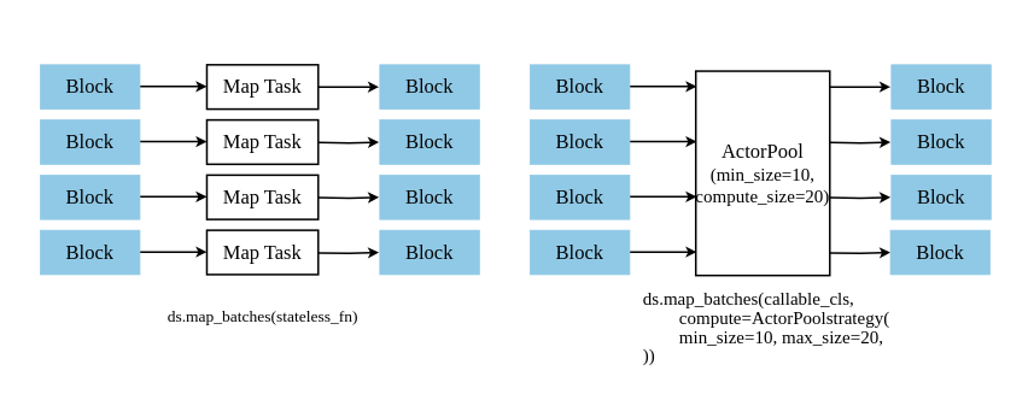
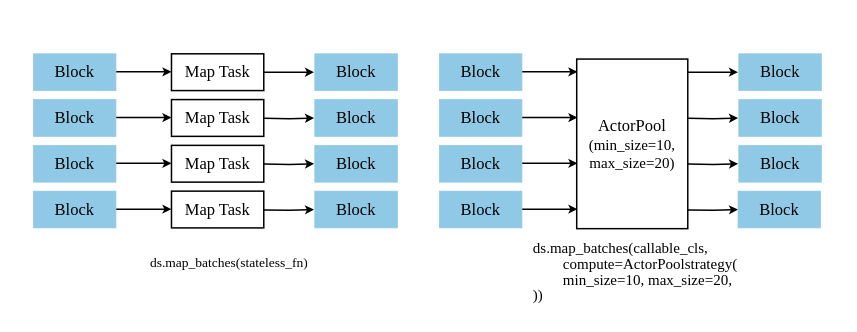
  <mxCell id="0" />
  <mxCell id="1" parent="0" />
  <mxCell id="2" value="" style="rounded=0;whiteSpace=wrap;html=1;strokeColor=none;fillColor=none;" parent="1" vertex="1"><mxGeometry x="20" y="20" width="1100" height="400" as="geometry" /></mxCell>
  <mxCell id="3" value="" style="endArrow=classic;html=1;rounded=0;strokeWidth=2;fontSize=22;" parent="1" edge="1"><mxGeometry width="50" height="50" relative="1" as="geometry"><mxPoint x="154" y="95" as="sourcePoint" /><mxPoint x="228" y="95" as="targetPoint" /></mxGeometry></mxCell>
  <mxCell id="4" value="" style="endArrow=classic;html=1;rounded=0;strokeWidth=2;fontSize=22;" parent="1" edge="1"><mxGeometry width="50" height="50" relative="1" as="geometry"><mxPoint x="154" y="156" as="sourcePoint" /><mxPoint x="228" y="156" as="targetPoint" /></mxGeometry></mxCell>
  <mxCell id="5" value="" style="endArrow=classic;html=1;rounded=0;strokeWidth=2;fontSize=22;" parent="1" edge="1"><mxGeometry width="50" height="50" relative="1" as="geometry"><mxPoint x="154" y="217" as="sourcePoint" /><mxPoint x="228" y="217" as="targetPoint" /></mxGeometry></mxCell>
  <mxCell id="6" value="" style="endArrow=classic;html=1;rounded=0;strokeWidth=2;fontSize=22;" parent="1" edge="1"><mxGeometry width="50" height="50" relative="1" as="geometry"><mxPoint x="154" y="278" as="sourcePoint" /><mxPoint x="228" y="278" as="targetPoint" /></mxGeometry></mxCell>
  <mxCell id="7" style="edgeStyle=orthogonalEdgeStyle;rounded=0;orthogonalLoop=1;jettySize=auto;html=1;strokeWidth=2;fontSize=22;" parent="1" source="8" edge="1"><mxGeometry relative="1" as="geometry"><mxPoint x="418" y="95.5" as="targetPoint" /></mxGeometry></mxCell>
  <mxCell id="8" value="&lt;font style=&quot;font-size: 22px;&quot; face=&quot;Times New Roman&quot;&gt;Map Task&lt;/font&gt;" style="rounded=0;whiteSpace=wrap;html=1;strokeWidth=2;fontSize=22;" parent="1" vertex="1"><mxGeometry x="228" y="71" width="123" height="49" as="geometry" /></mxCell>
  <mxCell id="9" value="&lt;font style=&quot;font-size: 22px;&quot; face=&quot;Times New Roman&quot;&gt;Map Task&lt;/font&gt;" style="rounded=0;whiteSpace=wrap;html=1;strokeWidth=2;fontSize=22;" parent="1" vertex="1"><mxGeometry x="228" y="132" width="123" height="49" as="geometry" /></mxCell>
  <mxCell id="10" value="&lt;font style=&quot;font-size: 22px;&quot; face=&quot;Times New Roman&quot;&gt;Map Task&lt;/font&gt;" style="rounded=0;whiteSpace=wrap;html=1;strokeWidth=2;fontSize=22;" parent="1" vertex="1"><mxGeometry x="228" y="193" width="123" height="49" as="geometry" /></mxCell>
  <mxCell id="11" value="&lt;font style=&quot;font-size: 22px;&quot; face=&quot;Times New Roman&quot;&gt;Map Task&lt;/font&gt;" style="rounded=0;whiteSpace=wrap;html=1;strokeWidth=2;fontSize=22;" parent="1" vertex="1"><mxGeometry x="228" y="254" width="123" height="49" as="geometry" /></mxCell>
  <mxCell id="12" value="&lt;font style=&quot;font-size: 22px;&quot; face=&quot;Times New Roman&quot;&gt;Block&lt;/font&gt;" style="rounded=0;whiteSpace=wrap;html=1;fillColor=#90C9E6;strokeColor=#90C9E6;fontSize=22;fontColor=default;" parent="1" vertex="1"><mxGeometry x="419" y="71" width="110" height="49" as="geometry" /></mxCell>
  <mxCell id="13" style="edgeStyle=orthogonalEdgeStyle;rounded=0;orthogonalLoop=1;jettySize=auto;html=1;strokeWidth=2;fontSize=22;" parent="1" edge="1"><mxGeometry relative="1" as="geometry"><mxPoint x="418" y="156.5" as="targetPoint" /><mxPoint x="351" y="157" as="sourcePoint" /></mxGeometry></mxCell>
  <mxCell id="14" value="&lt;font style=&quot;font-size: 22px;&quot; face=&quot;Times New Roman&quot;&gt;Block&lt;/font&gt;" style="rounded=0;whiteSpace=wrap;html=1;fillColor=#90C9E6;strokeColor=#90C9E6;fontSize=22;fontColor=default;" parent="1" vertex="1"><mxGeometry x="419" y="132" width="110" height="49" as="geometry" /></mxCell>
  <mxCell id="15" style="edgeStyle=orthogonalEdgeStyle;rounded=0;orthogonalLoop=1;jettySize=auto;html=1;strokeWidth=2;fontSize=22;" parent="1" edge="1"><mxGeometry relative="1" as="geometry"><mxPoint x="418" y="217.5" as="targetPoint" /><mxPoint x="351" y="218" as="sourcePoint" /></mxGeometry></mxCell>
  <mxCell id="16" value="&lt;font style=&quot;font-size: 22px;&quot; face=&quot;Times New Roman&quot;&gt;Block&lt;/font&gt;" style="rounded=0;whiteSpace=wrap;html=1;fillColor=#90C9E6;strokeColor=#90C9E6;fontSize=22;fontColor=default;" parent="1" vertex="1"><mxGeometry x="419" y="193" width="110" height="49" as="geometry" /></mxCell>
  <mxCell id="17" style="edgeStyle=orthogonalEdgeStyle;rounded=0;orthogonalLoop=1;jettySize=auto;html=1;strokeWidth=2;fontSize=22;" parent="1" edge="1"><mxGeometry relative="1" as="geometry"><mxPoint x="418" y="278.5" as="targetPoint" /><mxPoint x="351" y="279" as="sourcePoint" /></mxGeometry></mxCell>
  <mxCell id="18" value="&lt;font style=&quot;font-size: 22px;&quot; face=&quot;Times New Roman&quot;&gt;Block&lt;/font&gt;" style="rounded=0;whiteSpace=wrap;html=1;fillColor=#90C9E6;strokeColor=#90C9E6;fontSize=22;fontColor=default;" parent="1" vertex="1"><mxGeometry x="419" y="254" width="110" height="49" as="geometry" /></mxCell>
- <mxCell id="19" value="&lt;div style=&quot;&quot;&gt;&lt;font face=&quot;Garamond&quot; style=&quot;font-size: 18px;&quot;&gt;ds.map_batches(stateless_fn)&lt;/font&gt;&lt;br&gt;&lt;/div&gt;" style="text;html=1;strokeColor=none;fillColor=none;align=center;verticalAlign=middle;whiteSpace=wrap;rounded=0;" parent="1" vertex="1"><mxGeometry x="69.5" y="318" width="440" height="62" as="geometry" /></mxCell>
+ <mxCell id="19" value="&lt;div style=&quot;&quot;&gt;&lt;font face=&quot;Garamond&quot; style=&quot;font-size: 18px;&quot;&gt;ds.map_batches(stateless_fn)&lt;/font&gt;&lt;br&gt;&lt;/div&gt;" style="text;html=1;strokeColor=none;fillColor=none;align=center;verticalAlign=middle;whiteSpace=wrap;rounded=0;" parent="1" vertex="1"><mxGeometry x="84.5" y="318" width="440" height="62" as="geometry" /></mxCell>
  <mxCell id="20" value="&lt;font style=&quot;font-size: 22px;&quot; face=&quot;Times New Roman&quot;&gt;Block&lt;/font&gt;" style="rounded=0;whiteSpace=wrap;html=1;fillColor=#90C9E6;strokeColor=#90C9E6;fontSize=22;fontColor=default;" parent="1" vertex="1"><mxGeometry x="44" y="71" width="110" height="49" as="geometry" /></mxCell>
  <mxCell id="21" value="&lt;font style=&quot;font-size: 22px;&quot; face=&quot;Times New Roman&quot;&gt;Block&lt;/font&gt;" style="rounded=0;whiteSpace=wrap;html=1;fillColor=#90C9E6;strokeColor=#90C9E6;fontSize=22;fontColor=default;" parent="1" vertex="1"><mxGeometry x="44" y="132" width="110" height="49" as="geometry" /></mxCell>
  <mxCell id="22" value="&lt;font style=&quot;font-size: 22px;&quot; face=&quot;Times New Roman&quot;&gt;Block&lt;/font&gt;" style="rounded=0;whiteSpace=wrap;html=1;fillColor=#90C9E6;strokeColor=#90C9E6;fontSize=22;fontColor=default;" parent="1" vertex="1"><mxGeometry x="44" y="193" width="110" height="49" as="geometry" /></mxCell>
  <mxCell id="23" value="&lt;font style=&quot;font-size: 22px;&quot; face=&quot;Times New Roman&quot;&gt;Block&lt;/font&gt;" style="rounded=0;whiteSpace=wrap;html=1;fillColor=#90C9E6;strokeColor=#90C9E6;fontSize=22;fontColor=default;" parent="1" vertex="1"><mxGeometry x="44" y="254" width="110" height="49" as="geometry" /></mxCell>
  <mxCell id="24" value="" style="endArrow=classic;html=1;rounded=0;strokeWidth=2;fontSize=22;" parent="1" edge="1"><mxGeometry width="50" height="50" relative="1" as="geometry"><mxPoint x="695" y="95" as="sourcePoint" /><mxPoint x="769" y="95" as="targetPoint" /></mxGeometry></mxCell>
  <mxCell id="25" value="" style="endArrow=classic;html=1;rounded=0;strokeWidth=2;fontSize=22;" parent="1" edge="1"><mxGeometry width="50" height="50" relative="1" as="geometry"><mxPoint x="695" y="156" as="sourcePoint" /><mxPoint x="769" y="156" as="targetPoint" /></mxGeometry></mxCell>
  <mxCell id="26" value="" style="endArrow=classic;html=1;rounded=0;strokeWidth=2;fontSize=22;" parent="1" edge="1"><mxGeometry width="50" height="50" relative="1" as="geometry"><mxPoint x="695" y="217" as="sourcePoint" /><mxPoint x="769" y="217" as="targetPoint" /></mxGeometry></mxCell>
  <mxCell id="27" value="" style="endArrow=classic;html=1;rounded=0;strokeWidth=2;fontSize=22;" parent="1" edge="1"><mxGeometry width="50" height="50" relative="1" as="geometry"><mxPoint x="695" y="278" as="sourcePoint" /><mxPoint x="769" y="278" as="targetPoint" /></mxGeometry></mxCell>
  <mxCell id="28" style="edgeStyle=orthogonalEdgeStyle;rounded=0;orthogonalLoop=1;jettySize=auto;html=1;strokeWidth=2;fontSize=22;" parent="1" edge="1"><mxGeometry relative="1" as="geometry"><mxPoint x="983" y="95.5" as="targetPoint" /><mxPoint x="916" y="95.529" as="sourcePoint" /></mxGeometry></mxCell>
  <mxCell id="29" value="&lt;font style=&quot;font-size: 22px;&quot; face=&quot;Times New Roman&quot;&gt;Block&lt;/font&gt;" style="rounded=0;whiteSpace=wrap;html=1;fillColor=#90C9E6;strokeColor=#90C9E6;fontSize=22;fontColor=default;" parent="1" vertex="1"><mxGeometry x="984" y="71" width="110" height="49" as="geometry" /></mxCell>
  <mxCell id="30" style="edgeStyle=orthogonalEdgeStyle;rounded=0;orthogonalLoop=1;jettySize=auto;html=1;strokeWidth=2;fontSize=22;" parent="1" edge="1"><mxGeometry relative="1" as="geometry"><mxPoint x="983" y="156.5" as="targetPoint" /><mxPoint x="916" y="157" as="sourcePoint" /></mxGeometry></mxCell>
  <mxCell id="31" value="&lt;font style=&quot;font-size: 22px;&quot; face=&quot;Times New Roman&quot;&gt;Block&lt;/font&gt;" style="rounded=0;whiteSpace=wrap;html=1;fillColor=#90C9E6;strokeColor=#90C9E6;fontSize=22;fontColor=default;" parent="1" vertex="1"><mxGeometry x="984" y="132" width="110" height="49" as="geometry" /></mxCell>
  <mxCell id="32" style="edgeStyle=orthogonalEdgeStyle;rounded=0;orthogonalLoop=1;jettySize=auto;html=1;strokeWidth=2;fontSize=22;" parent="1" edge="1"><mxGeometry relative="1" as="geometry"><mxPoint x="983" y="217.5" as="targetPoint" /><mxPoint x="916" y="218" as="sourcePoint" /></mxGeometry></mxCell>
  <mxCell id="33" value="&lt;font style=&quot;font-size: 22px;&quot; face=&quot;Times New Roman&quot;&gt;Block&lt;/font&gt;" style="rounded=0;whiteSpace=wrap;html=1;fillColor=#90C9E6;strokeColor=#90C9E6;fontSize=22;fontColor=default;" parent="1" vertex="1"><mxGeometry x="984" y="193" width="110" height="49" as="geometry" /></mxCell>
  <mxCell id="34" style="edgeStyle=orthogonalEdgeStyle;rounded=0;orthogonalLoop=1;jettySize=auto;html=1;strokeWidth=2;fontSize=22;" parent="1" edge="1"><mxGeometry relative="1" as="geometry"><mxPoint x="983" y="278.5" as="targetPoint" /><mxPoint x="916" y="279" as="sourcePoint" /></mxGeometry></mxCell>
  <mxCell id="35" value="&lt;font style=&quot;font-size: 22px;&quot; face=&quot;Times New Roman&quot;&gt;Block&lt;/font&gt;" style="rounded=0;whiteSpace=wrap;html=1;fillColor=#90C9E6;strokeColor=#90C9E6;fontSize=22;fontColor=default;" parent="1" vertex="1"><mxGeometry x="983" y="254" width="110" height="49" as="geometry" /></mxCell>
  <mxCell id="36" value="&lt;font style=&quot;font-size: 22px;&quot; face=&quot;Times New Roman&quot;&gt;Block&lt;/font&gt;" style="rounded=0;whiteSpace=wrap;html=1;fillColor=#90C9E6;strokeColor=#90C9E6;fontSize=22;fontColor=default;" parent="1" vertex="1"><mxGeometry x="585" y="71" width="110" height="49" as="geometry" /></mxCell>
  <mxCell id="37" value="&lt;font style=&quot;font-size: 22px;&quot; face=&quot;Times New Roman&quot;&gt;Block&lt;/font&gt;" style="rounded=0;whiteSpace=wrap;html=1;fillColor=#90C9E6;strokeColor=#90C9E6;fontSize=22;fontColor=default;" parent="1" vertex="1"><mxGeometry x="585" y="132" width="110" height="49" as="geometry" /></mxCell>
  <mxCell id="38" value="&lt;font style=&quot;font-size: 22px;&quot; face=&quot;Times New Roman&quot;&gt;Block&lt;/font&gt;" style="rounded=0;whiteSpace=wrap;html=1;fillColor=#90C9E6;strokeColor=#90C9E6;fontSize=22;fontColor=default;" parent="1" vertex="1"><mxGeometry x="585" y="193" width="110" height="49" as="geometry" /></mxCell>
  <mxCell id="39" value="&lt;font style=&quot;font-size: 22px;&quot; face=&quot;Times New Roman&quot;&gt;Block&lt;/font&gt;" style="rounded=0;whiteSpace=wrap;html=1;fillColor=#90C9E6;strokeColor=#90C9E6;fontSize=22;fontColor=default;" parent="1" vertex="1"><mxGeometry x="585" y="254" width="110" height="49" as="geometry" /></mxCell>
- <mxCell id="40" value="&lt;font style=&quot;&quot; face=&quot;Times New Roman&quot;&gt;&lt;font style=&quot;font-size: 22px;&quot;&gt;ActorPool&lt;/font&gt;&lt;br&gt;&lt;span style=&quot;font-size: 20px;&quot;&gt;(min_size=10,&lt;/span&gt;&lt;br&gt;&lt;span style=&quot;font-size: 20px;&quot;&gt;compute_size=20)&lt;/span&gt;&lt;/font&gt;" style="rounded=0;whiteSpace=wrap;html=1;strokeWidth=2;" parent="1" vertex="1"><mxGeometry x="768" y="78" width="148" height="226" as="geometry" /></mxCell>
+ <mxCell id="40" value="&lt;font style=&quot;&quot; face=&quot;Times New Roman&quot;&gt;&lt;font style=&quot;font-size: 22px;&quot;&gt;ActorPool&lt;/font&gt;&lt;br&gt;&lt;span style=&quot;font-size: 20px;&quot;&gt;(min_size=10,&lt;/span&gt;&lt;br&gt;&lt;span style=&quot;font-size: 20px;&quot;&gt;max_size=20)&lt;/span&gt;&lt;/font&gt;" style="rounded=0;whiteSpace=wrap;html=1;strokeWidth=2;" parent="1" vertex="1"><mxGeometry x="768" y="78" width="148" height="226" as="geometry" /></mxCell>
  <mxCell id="41" value="&lt;div style=&quot;line-height: 150%;&quot;&gt;&lt;font face=&quot;Garamond&quot; style=&quot;font-size: 20px;&quot;&gt;ds.map_batches(callable_cls,&lt;/font&gt;&lt;/div&gt;&lt;div style=&quot;line-height: 150%;&quot;&gt;&lt;font face=&quot;CBtHSHWBiKrxu24KOkFM&quot; style=&quot;font-size: 20px;&quot;&gt;&lt;span style=&quot;white-space: pre;&quot;&gt;&#09;&lt;/span&gt;compute=ActorPoolstrategy(&lt;/font&gt;&lt;/div&gt;&lt;div style=&quot;line-height: 150%;&quot;&gt;&lt;font face=&quot;CBtHSHWBiKrxu24KOkFM&quot;&gt;&lt;font style=&quot;font-size: 20px;&quot;&gt;&lt;span style=&quot;white-space: pre;&quot;&gt;&#09;&lt;/span&gt;min_size=10,&amp;nbsp;&lt;/font&gt;&lt;span style=&quot;font-size: 20px; background-color: initial;&quot;&gt;max_size=20,&lt;/span&gt;&lt;/font&gt;&lt;/div&gt;&lt;div style=&quot;line-height: 150%;&quot;&gt;&lt;font face=&quot;CBtHSHWBiKrxu24KOkFM&quot;&gt;&lt;span style=&quot;font-size: 20px; background-color: initial;&quot;&gt;))&lt;/span&gt;&lt;/font&gt;&lt;/div&gt;" style="text;html=1;strokeColor=none;fillColor=none;align=left;verticalAlign=middle;whiteSpace=wrap;rounded=0;" parent="1" vertex="1"><mxGeometry x="708" y="322" width="325" height="80" as="geometry" /></mxCell>
